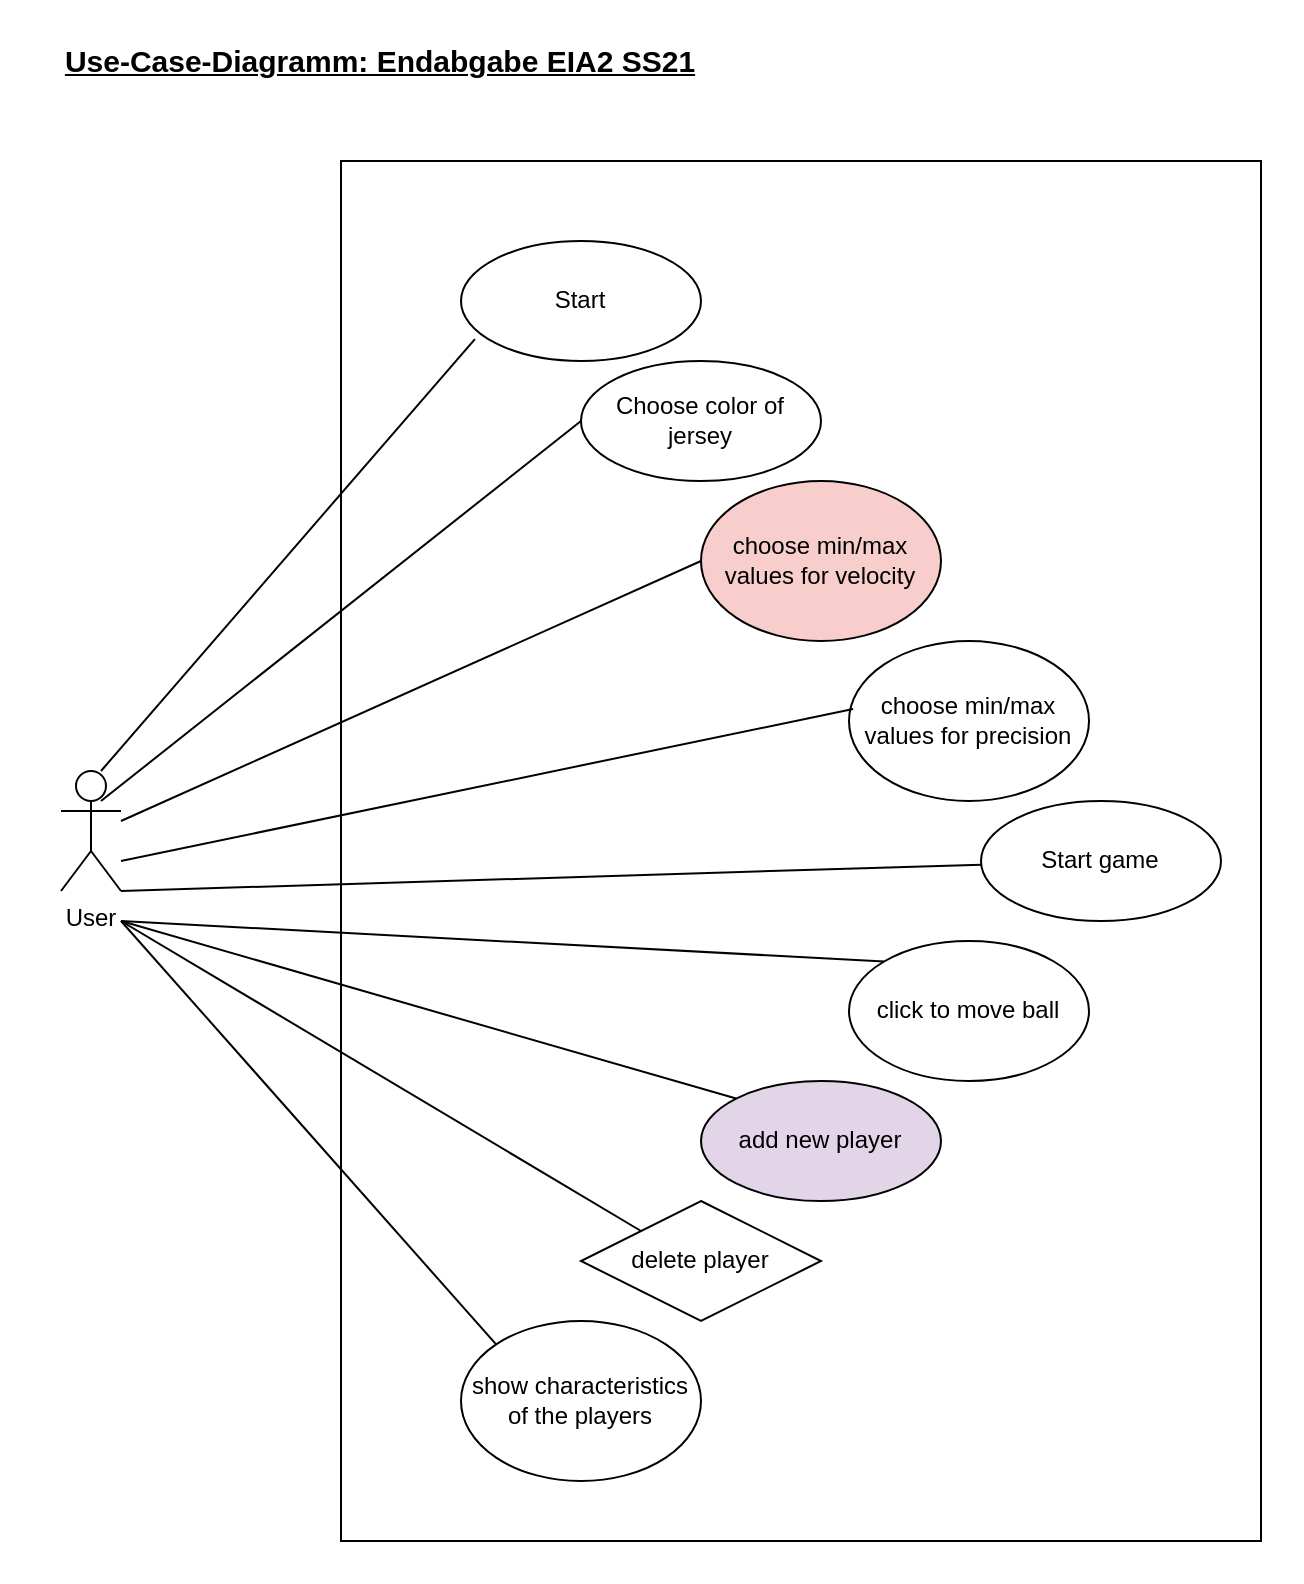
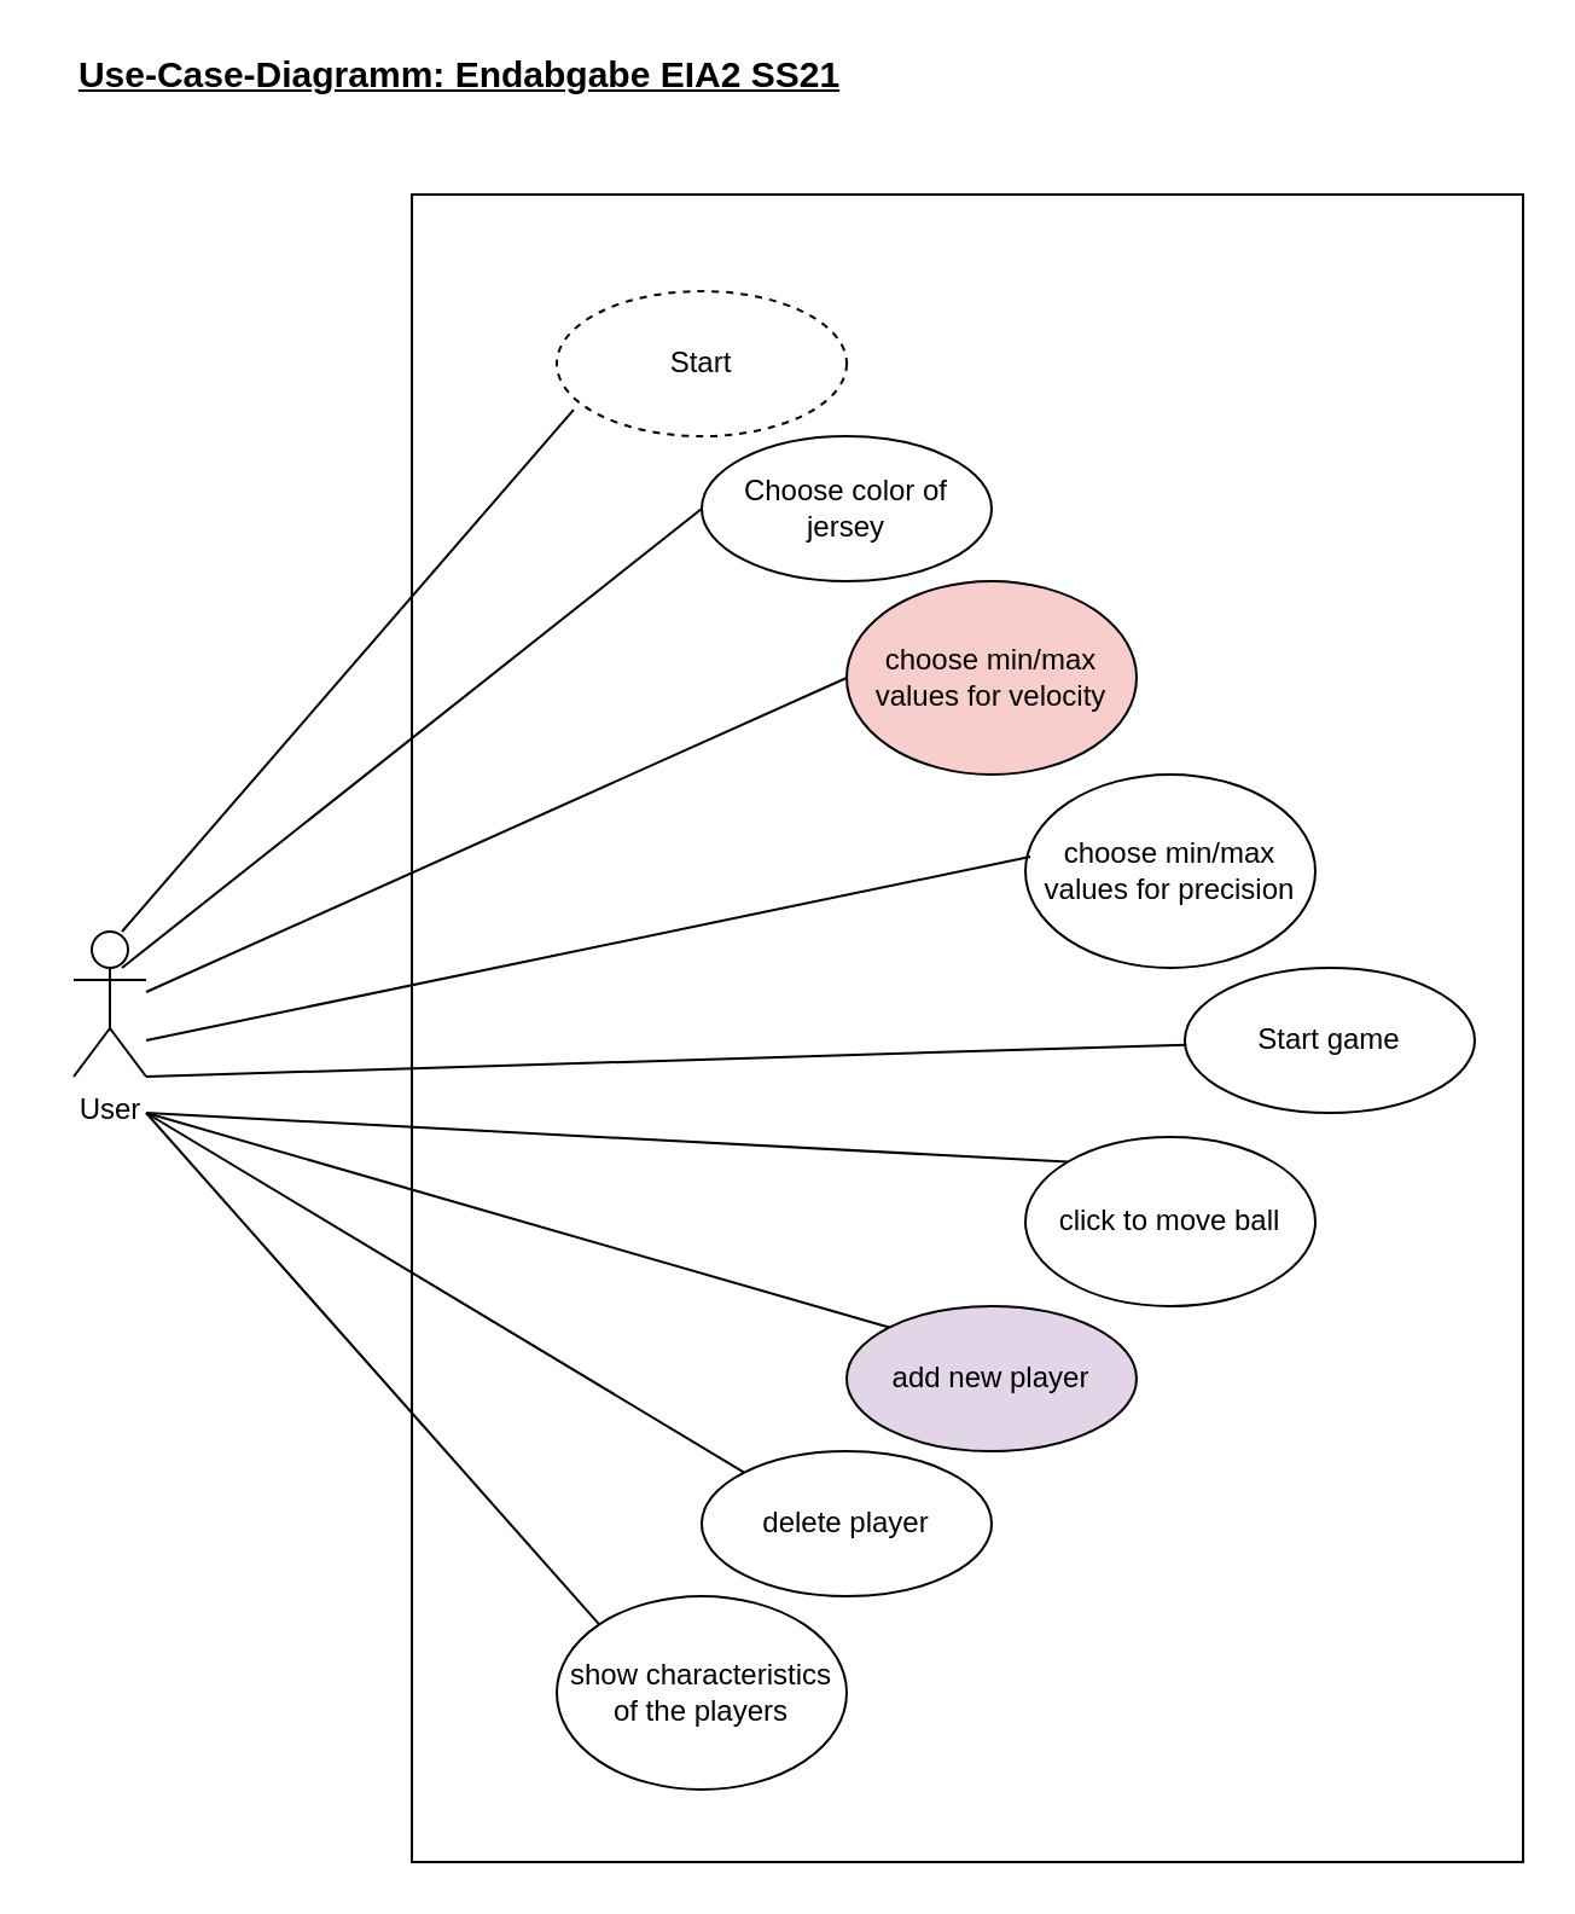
  <mxCell id="0" />
  <mxCell id="1" parent="0" />
  <mxCell id="2" value="&lt;b&gt;&lt;u&gt;&lt;font style=&quot;font-size: 15px&quot;&gt;Use-Case-Diagramm: Endabgabe EIA2 SS21&lt;/font&gt;&lt;/u&gt;&lt;/b&gt;" style="text;html=1;strokeColor=none;fillColor=none;align=center;verticalAlign=middle;whiteSpace=wrap;rounded=0;" vertex="1" parent="1"><mxGeometry x="20" y="20" width="340" height="20" as="geometry" /></mxCell>
  <mxCell id="3" value="" style="rounded=0;whiteSpace=wrap;html=1;" vertex="1" parent="1"><mxGeometry x="170" y="80" width="460" height="690" as="geometry" /></mxCell>
  <mxCell id="4" value="User" style="shape=umlActor;verticalLabelPosition=bottom;verticalAlign=top;html=1;outlineConnect=0;" vertex="1" parent="1"><mxGeometry x="30" y="385" width="30" height="60" as="geometry" /></mxCell>
- <mxCell id="5" value="Start" style="ellipse;whiteSpace=wrap;html=1;" vertex="1" parent="1"><mxGeometry x="230" y="120" width="120" height="60" as="geometry" /></mxCell>
+ <mxCell id="5" value="Start" style="ellipse;whiteSpace=wrap;html=1;dashed=1;" vertex="1" parent="1"><mxGeometry x="230" y="120" width="120" height="60" as="geometry" /></mxCell>
  <mxCell id="6" value="Choose color of jersey" style="ellipse;whiteSpace=wrap;html=1;" vertex="1" parent="1"><mxGeometry x="290" y="180" width="120" height="60" as="geometry" /></mxCell>
  <mxCell id="7" value="choose min/max values for velocity" style="ellipse;whiteSpace=wrap;html=1;fillColor=#f8cecc;" vertex="1" parent="1"><mxGeometry x="350" y="240" width="120" height="80" as="geometry" /></mxCell>
  <mxCell id="8" value="choose min/max values for precision" style="ellipse;whiteSpace=wrap;html=1;" vertex="1" parent="1"><mxGeometry x="424" y="320" width="120" height="80" as="geometry" /></mxCell>
  <mxCell id="9" value="Start game" style="ellipse;whiteSpace=wrap;html=1;" vertex="1" parent="1"><mxGeometry x="490" y="400" width="120" height="60" as="geometry" /></mxCell>
  <mxCell id="10" value="click to move ball" style="ellipse;whiteSpace=wrap;html=1;" vertex="1" parent="1"><mxGeometry x="424" y="470" width="120" height="70" as="geometry" /></mxCell>
  <mxCell id="11" value="add new player" style="ellipse;whiteSpace=wrap;html=1;fillColor=#e1d5e7;" vertex="1" parent="1"><mxGeometry x="350" y="540" width="120" height="60" as="geometry" /></mxCell>
- <mxCell id="12" value="delete player" style="rhombus;whiteSpace=wrap;html=1;" vertex="1" parent="1"><mxGeometry x="290" y="600" width="120" height="60" as="geometry" /></mxCell>
+ <mxCell id="12" value="delete player" style="ellipse;whiteSpace=wrap;html=1;" vertex="1" parent="1"><mxGeometry x="290" y="600" width="120" height="60" as="geometry" /></mxCell>
  <mxCell id="13" value="show characteristics of the players" style="ellipse;whiteSpace=wrap;html=1;" vertex="1" parent="1"><mxGeometry x="230" y="660" width="120" height="80" as="geometry" /></mxCell>
  <mxCell id="14" value="" style="endArrow=none;html=1;entryX=0.058;entryY=0.817;entryDx=0;entryDy=0;entryPerimeter=0;" edge="1" parent="1" target="5"><mxGeometry width="50" height="50" relative="1" as="geometry"><mxPoint x="50" y="385" as="sourcePoint" /><mxPoint x="100" y="335" as="targetPoint" /></mxGeometry></mxCell>
  <mxCell id="15" value="" style="endArrow=none;html=1;entryX=0;entryY=0.5;entryDx=0;entryDy=0;" edge="1" parent="1" target="6"><mxGeometry width="50" height="50" relative="1" as="geometry"><mxPoint x="50" y="400" as="sourcePoint" /><mxPoint x="100" y="350" as="targetPoint" /></mxGeometry></mxCell>
  <mxCell id="16" value="" style="endArrow=none;html=1;entryX=0;entryY=0.5;entryDx=0;entryDy=0;" edge="1" parent="1" target="7"><mxGeometry width="50" height="50" relative="1" as="geometry"><mxPoint x="60" y="410" as="sourcePoint" /><mxPoint x="110" y="360" as="targetPoint" /></mxGeometry></mxCell>
  <mxCell id="17" value="" style="endArrow=none;html=1;entryX=0.017;entryY=0.425;entryDx=0;entryDy=0;entryPerimeter=0;" edge="1" parent="1" target="8"><mxGeometry width="50" height="50" relative="1" as="geometry"><mxPoint x="60" y="430" as="sourcePoint" /><mxPoint x="110" y="380" as="targetPoint" /></mxGeometry></mxCell>
  <mxCell id="18" value="" style="endArrow=none;html=1;" edge="1" parent="1" target="9"><mxGeometry width="50" height="50" relative="1" as="geometry"><mxPoint x="60" y="445" as="sourcePoint" /><mxPoint x="110" y="395" as="targetPoint" /></mxGeometry></mxCell>
  <mxCell id="19" value="" style="endArrow=none;html=1;entryX=0;entryY=0;entryDx=0;entryDy=0;" edge="1" parent="1" target="10"><mxGeometry width="50" height="50" relative="1" as="geometry"><mxPoint x="60" y="460" as="sourcePoint" /><mxPoint x="110" y="410" as="targetPoint" /></mxGeometry></mxCell>
  <mxCell id="20" value="" style="endArrow=none;html=1;exitX=0;exitY=0;exitDx=0;exitDy=0;" edge="1" parent="1" source="11"><mxGeometry width="50" height="50" relative="1" as="geometry"><mxPoint y="510" as="sourcePoint" x="10" /><mxPoint x="60" y="460" as="targetPoint" /></mxGeometry></mxCell>
  <mxCell id="21" value="" style="endArrow=none;html=1;exitX=0;exitY=0;exitDx=0;exitDy=0;" edge="1" parent="1" source="12"><mxGeometry width="50" height="50" relative="1" as="geometry"><mxPoint y="510" as="sourcePoint" x="10" /><mxPoint x="60" y="460" as="targetPoint" /></mxGeometry></mxCell>
  <mxCell id="22" value="" style="endArrow=none;html=1;exitX=0;exitY=0;exitDx=0;exitDy=0;" edge="1" parent="1" source="13"><mxGeometry width="50" height="50" relative="1" as="geometry"><mxPoint y="510" as="sourcePoint" x="10" /><mxPoint x="60" y="460" as="targetPoint" /></mxGeometry></mxCell>
